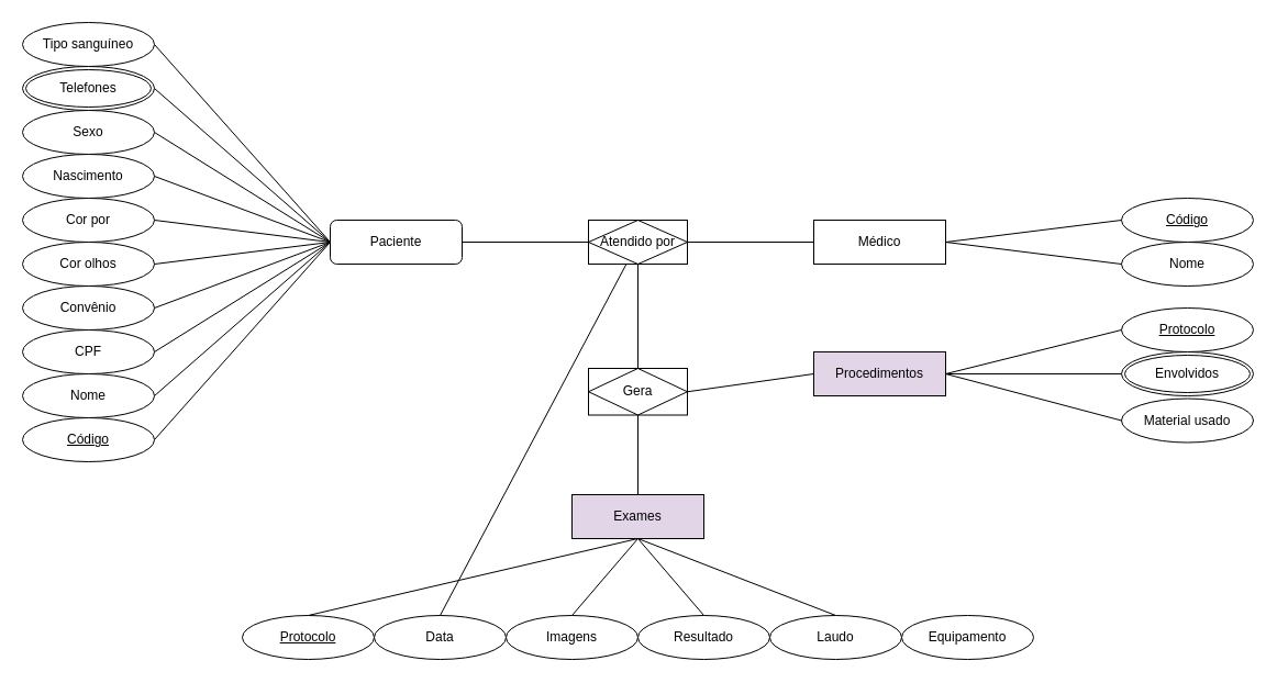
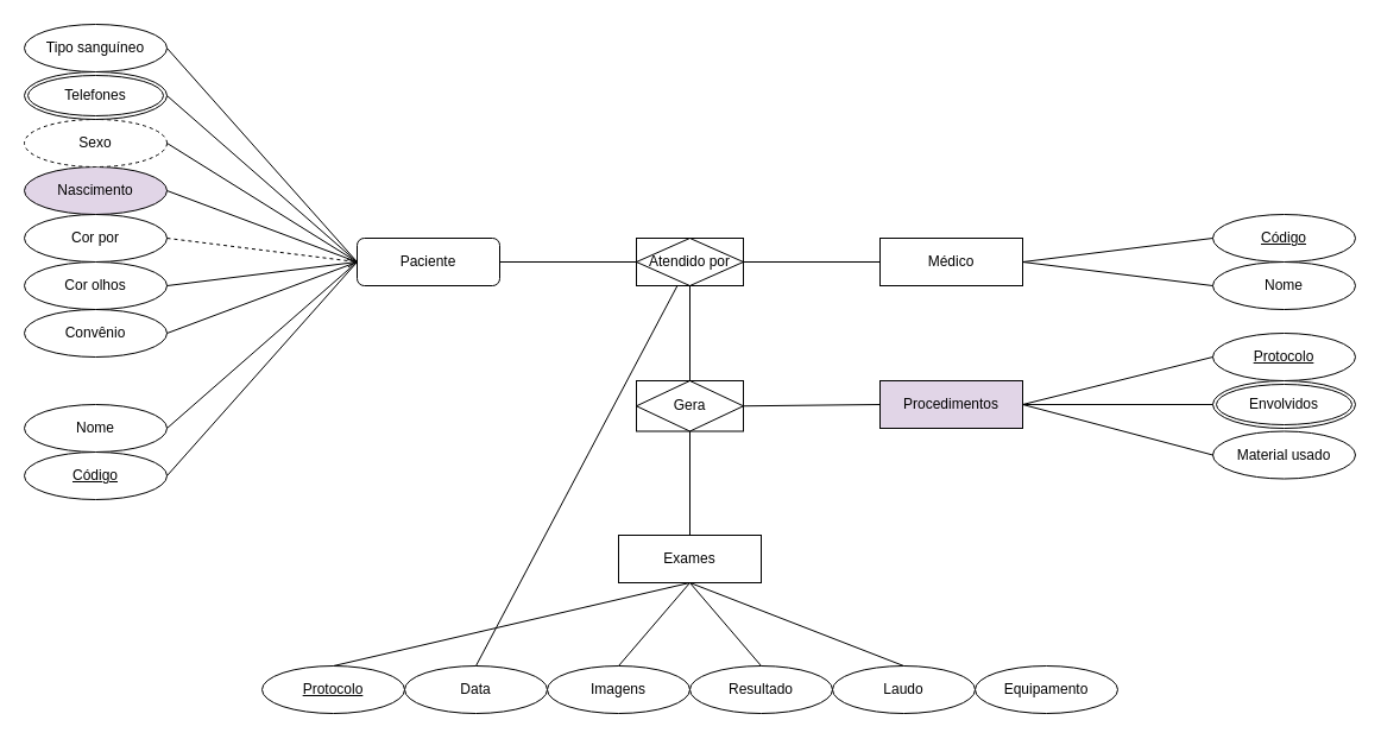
  <mxCell id="0" />
  <mxCell id="1" parent="0" />
  <mxCell id="2" value="Paciente" style="whiteSpace=wrap;html=1;align=center;rounded=1;" vertex="1" parent="1"><mxGeometry x="300" y="200" width="120" height="40" as="geometry" /></mxCell>
  <mxCell id="3" value="Código" style="ellipse;whiteSpace=wrap;html=1;align=center;fontStyle=4;" vertex="1" parent="1"><mxGeometry x="20" y="380" width="120" height="40" as="geometry" /></mxCell>
  <mxCell id="4" value="Nome" style="ellipse;whiteSpace=wrap;html=1;align=center;" vertex="1" parent="1"><mxGeometry x="20" y="340" width="120" height="40" as="geometry" /></mxCell>
- <mxCell id="5" value="CPF" style="ellipse;whiteSpace=wrap;html=1;align=center;" vertex="1" parent="1"><mxGeometry x="20" y="300" width="120" height="40" as="geometry" /></mxCell>
  <mxCell id="6" value="Convênio" style="ellipse;whiteSpace=wrap;html=1;align=center;" vertex="1" parent="1"><mxGeometry x="20" y="260" width="120" height="40" as="geometry" /></mxCell>
  <mxCell id="7" value="Cor olhos" style="ellipse;whiteSpace=wrap;html=1;align=center;" vertex="1" parent="1"><mxGeometry x="20" y="220" width="120" height="40" as="geometry" /></mxCell>
  <mxCell id="8" value="Cor por" style="ellipse;whiteSpace=wrap;html=1;align=center;" vertex="1" parent="1"><mxGeometry x="20" y="180" width="120" height="40" as="geometry" /></mxCell>
- <mxCell id="9" value="Nascimento" style="ellipse;whiteSpace=wrap;html=1;align=center;" vertex="1" parent="1"><mxGeometry x="20" y="140" width="120" height="40" as="geometry" /></mxCell>
- <mxCell id="10" value="Sexo" style="ellipse;whiteSpace=wrap;html=1;align=center;" vertex="1" parent="1"><mxGeometry x="20" y="100" width="120" height="40" as="geometry" /></mxCell>
+ <mxCell id="9" value="Nascimento" style="ellipse;whiteSpace=wrap;html=1;align=center;fillColor=#e1d5e7;" vertex="1" parent="1"><mxGeometry x="20" y="140" width="120" height="40" as="geometry" /></mxCell>
+ <mxCell id="10" value="Sexo" style="ellipse;whiteSpace=wrap;html=1;align=center;dashed=1;" vertex="1" parent="1"><mxGeometry x="20" y="100" width="120" height="40" as="geometry" /></mxCell>
  <mxCell id="11" value="Telefones" style="ellipse;shape=doubleEllipse;margin=3;whiteSpace=wrap;html=1;align=center;fontFamily=Helvetica;fontSize=12;fontColor=default;strokeColor=default;fillColor=default;" vertex="1" parent="1"><mxGeometry x="20" y="60" width="120" height="40" as="geometry" /></mxCell>
  <mxCell id="12" value="Tipo sanguíneo" style="ellipse;whiteSpace=wrap;html=1;align=center;" vertex="1" parent="1"><mxGeometry x="20" y="20" width="120" height="40" as="geometry" /></mxCell>
  <mxCell id="13" value="" style="endArrow=none;html=1;rounded=0;exitX=1;exitY=0.5;exitDx=0;exitDy=0;entryX=0;entryY=0.5;entryDx=0;entryDy=0;" edge="1" parent="1" source="12" target="2"><mxGeometry width="50" height="50" relative="1" as="geometry"><mxPoint x="150" y="60" as="sourcePoint" /><mxPoint x="200" y="10" as="targetPoint" /></mxGeometry></mxCell>
  <mxCell id="14" value="" style="endArrow=none;html=1;rounded=0;entryX=0;entryY=0.5;entryDx=0;entryDy=0;exitX=1;exitY=0.5;exitDx=0;exitDy=0;" edge="1" parent="1" source="11" target="2"><mxGeometry width="50" height="50" relative="1" as="geometry"><mxPoint x="150" y="110" as="sourcePoint" /><mxPoint x="300" y="260" as="targetPoint" /></mxGeometry></mxCell>
  <mxCell id="15" value="" style="endArrow=none;html=1;rounded=0;entryX=0;entryY=0.5;entryDx=0;entryDy=0;exitX=1;exitY=0.5;exitDx=0;exitDy=0;" edge="1" parent="1" source="10" target="2"><mxGeometry width="50" height="50" relative="1" as="geometry"><mxPoint x="154" y="210" as="sourcePoint" /><mxPoint x="314" y="350" as="targetPoint" /></mxGeometry></mxCell>
  <mxCell id="16" value="" style="endArrow=none;html=1;rounded=0;entryX=0;entryY=0.5;entryDx=0;entryDy=0;exitX=1;exitY=0.5;exitDx=0;exitDy=0;" edge="1" parent="1" source="9" target="2"><mxGeometry width="50" height="50" relative="1" as="geometry"><mxPoint x="140" y="170" as="sourcePoint" /><mxPoint x="300" y="270" as="targetPoint" /></mxGeometry></mxCell>
- <mxCell id="17" value="" style="endArrow=none;html=1;rounded=0;entryX=0;entryY=0.5;entryDx=0;entryDy=0;exitX=1;exitY=0.5;exitDx=0;exitDy=0;" edge="1" parent="1" source="8" target="2"><mxGeometry width="50" height="50" relative="1" as="geometry"><mxPoint x="140" y="220" as="sourcePoint" /><mxPoint x="300" y="280" as="targetPoint" /></mxGeometry></mxCell>
- <mxCell id="18" value="" style="endArrow=none;html=1;rounded=0;exitX=1;exitY=0.5;exitDx=0;exitDy=0;entryX=0;entryY=0.5;entryDx=0;entryDy=0;" edge="1" parent="1" source="7" target="2"><mxGeometry width="50" height="50" relative="1" as="geometry"><mxPoint x="150" y="210" as="sourcePoint" /><mxPoint x="300" y="260" as="targetPoint" /></mxGeometry></mxCell>
+ <mxCell id="17" value="" style="endArrow=none;html=1;rounded=0;entryX=0;entryY=0.5;entryDx=0;entryDy=0;exitX=1;exitY=0.5;exitDx=0;exitDy=0;dashed=1;" edge="1" parent="1" source="8" target="2"><mxGeometry width="50" height="50" relative="1" as="geometry"><mxPoint x="140" y="220" as="sourcePoint" /><mxPoint x="300" y="280" as="targetPoint" /></mxGeometry></mxCell>
+ <mxCell id="18" value="" style="endArrow=open;html=1;rounded=0;exitX=1;exitY=0.5;exitDx=0;exitDy=0;entryX=0;entryY=0.5;entryDx=0;entryDy=0;" edge="1" parent="1" source="7" target="2"><mxGeometry width="50" height="50" relative="1" as="geometry"><mxPoint x="150" y="210" as="sourcePoint" /><mxPoint x="300" y="260" as="targetPoint" /></mxGeometry></mxCell>
  <mxCell id="19" value="" style="endArrow=none;html=1;rounded=0;exitX=1;exitY=0.5;exitDx=0;exitDy=0;entryX=0;entryY=0.5;entryDx=0;entryDy=0;" edge="1" parent="1" source="6" target="2"><mxGeometry width="50" height="50" relative="1" as="geometry"><mxPoint x="140" y="300" as="sourcePoint" /><mxPoint x="300" y="280" as="targetPoint" /></mxGeometry></mxCell>
- <mxCell id="20" value="" style="endArrow=none;html=1;rounded=0;exitX=1;exitY=0.5;exitDx=0;exitDy=0;entryX=0;entryY=0.5;entryDx=0;entryDy=0;" edge="1" parent="1" source="5" target="2"><mxGeometry width="50" height="50" relative="1" as="geometry"><mxPoint x="154" y="320" as="sourcePoint" /><mxPoint x="314" y="300" as="targetPoint" /></mxGeometry></mxCell>
  <mxCell id="21" value="" style="endArrow=none;html=1;rounded=0;exitX=1;exitY=0.5;exitDx=0;exitDy=0;entryX=0;entryY=0.5;entryDx=0;entryDy=0;" edge="1" parent="1" source="4" target="2"><mxGeometry width="50" height="50" relative="1" as="geometry"><mxPoint x="150" y="330" as="sourcePoint" /><mxPoint x="300" y="280" as="targetPoint" /></mxGeometry></mxCell>
  <mxCell id="22" value="" style="endArrow=none;html=1;rounded=0;exitX=1;exitY=0.5;exitDx=0;exitDy=0;entryX=0;entryY=0.5;entryDx=0;entryDy=0;" edge="1" parent="1" source="3" target="2"><mxGeometry width="50" height="50" relative="1" as="geometry"><mxPoint x="154" y="400" as="sourcePoint" /><mxPoint x="314" y="300" as="targetPoint" /></mxGeometry></mxCell>
- <mxCell id="23" value="Exames" style="whiteSpace=wrap;html=1;align=center;fillColor=#e1d5e7;" vertex="1" parent="1"><mxGeometry x="520" y="450" width="120" height="40" as="geometry" /></mxCell>
+ <mxCell id="23" value="Exames" style="whiteSpace=wrap;html=1;align=center;" vertex="1" parent="1"><mxGeometry x="520" y="450" width="120" height="40" as="geometry" /></mxCell>
  <mxCell id="24" value="Data" style="ellipse;whiteSpace=wrap;html=1;align=center;" vertex="1" parent="1"><mxGeometry x="340" y="560" width="120" height="40" as="geometry" /></mxCell>
  <mxCell id="25" value="Protocolo" style="ellipse;whiteSpace=wrap;html=1;align=center;fontStyle=4;" vertex="1" parent="1"><mxGeometry x="220" y="560" width="120" height="40" as="geometry" /></mxCell>
  <mxCell id="26" value="Imagens" style="ellipse;whiteSpace=wrap;html=1;align=center;" vertex="1" parent="1"><mxGeometry x="460" y="560" width="120" height="40" as="geometry" /></mxCell>
  <mxCell id="27" value="Resultado" style="ellipse;whiteSpace=wrap;html=1;align=center;" vertex="1" parent="1"><mxGeometry x="580" y="560" width="120" height="40" as="geometry" /></mxCell>
  <mxCell id="28" value="Laudo" style="ellipse;whiteSpace=wrap;html=1;align=center;" vertex="1" parent="1"><mxGeometry x="700" y="560" width="120" height="40" as="geometry" /></mxCell>
  <mxCell id="29" value="Equipamento" style="ellipse;whiteSpace=wrap;html=1;align=center;" vertex="1" parent="1"><mxGeometry x="820" y="560" width="120" height="40" as="geometry" /></mxCell>
  <mxCell id="30" value="" style="endArrow=none;html=1;rounded=0;entryX=0.5;entryY=1;entryDx=0;entryDy=0;" edge="1" parent="1" target="23"><mxGeometry width="50" height="50" relative="1" as="geometry"><mxPoint x="280" y="560" as="sourcePoint" /><mxPoint x="240" y="470" as="targetPoint" /></mxGeometry></mxCell>
  <mxCell id="31" value="" style="endArrow=none;html=1;rounded=0;exitX=0.5;exitY=0;exitDx=0;exitDy=0;" edge="1" parent="1" source="24" target="47"><mxGeometry width="50" height="50" relative="1" as="geometry"><mxPoint x="130" y="550" as="sourcePoint" /><mxPoint x="430" y="490" as="targetPoint" /></mxGeometry></mxCell>
  <mxCell id="32" value="" style="endArrow=none;html=1;rounded=0;exitX=0.5;exitY=0;exitDx=0;exitDy=0;entryX=0.5;entryY=1;entryDx=0;entryDy=0;" edge="1" parent="1" source="26" target="23"><mxGeometry width="50" height="50" relative="1" as="geometry"><mxPoint x="410" y="550" as="sourcePoint" /><mxPoint x="590" y="490" as="targetPoint" /></mxGeometry></mxCell>
  <mxCell id="33" value="" style="endArrow=none;html=1;rounded=0;exitX=0.5;exitY=0;exitDx=0;exitDy=0;entryX=0.5;entryY=1;entryDx=0;entryDy=0;" edge="1" parent="1" source="27" target="23"><mxGeometry width="50" height="50" relative="1" as="geometry"><mxPoint x="700" y="560" as="sourcePoint" /><mxPoint x="760" y="480" as="targetPoint" /></mxGeometry></mxCell>
  <mxCell id="34" value="" style="endArrow=none;html=1;rounded=0;exitX=0.5;exitY=0;exitDx=0;exitDy=0;entryX=0.5;entryY=1;entryDx=0;entryDy=0;" edge="1" parent="1" source="28" target="23"><mxGeometry width="50" height="50" relative="1" as="geometry"><mxPoint x="730" y="540" as="sourcePoint" /><mxPoint x="670" y="460" as="targetPoint" /></mxGeometry></mxCell>
  <mxCell id="35" value="" style="endArrow=none;html=1;rounded=0;exitX=1;exitY=0.5;exitDx=0;exitDy=0;entryX=0;entryY=0.5;entryDx=0;entryDy=0;" edge="1" parent="1" source="2" target="47"><mxGeometry width="50" height="50" relative="1" as="geometry"><mxPoint x="440" y="250" as="sourcePoint" /><mxPoint x="530" y="220" as="targetPoint" /></mxGeometry></mxCell>
- <mxCell id="36" value="Gera" style="shape=associativeEntity;whiteSpace=wrap;html=1;align=center;fontFamily=Helvetica;fontSize=12;fontColor=default;strokeColor=default;fillColor=default;" vertex="1" parent="1"><mxGeometry x="535" y="335" width="90" height="42.5" as="geometry" /></mxCell>
+ <mxCell id="36" value="Gera" style="shape=associativeEntity;whiteSpace=wrap;html=1;align=center;fontFamily=Helvetica;fontSize=12;fontColor=default;strokeColor=default;fillColor=default;" vertex="1" parent="1"><mxGeometry x="535" y="320" width="90" height="42.5" as="geometry" /></mxCell>
  <mxCell id="37" value="" style="endArrow=none;html=1;rounded=0;entryX=0.5;entryY=1;entryDx=0;entryDy=0;exitX=0.5;exitY=0;exitDx=0;exitDy=0;" edge="1" parent="1" source="23" target="36"><mxGeometry width="50" height="50" relative="1" as="geometry"><mxPoint x="580" y="450" as="sourcePoint" /><mxPoint x="580" y="370" as="targetPoint" /></mxGeometry></mxCell>
  <mxCell id="38" value="Médico" style="whiteSpace=wrap;html=1;align=center;" vertex="1" parent="1"><mxGeometry x="740" y="200" width="120" height="40" as="geometry" /></mxCell>
  <mxCell id="39" value="Código" style="ellipse;whiteSpace=wrap;html=1;align=center;fontStyle=4;" vertex="1" parent="1"><mxGeometry x="1020" y="180" width="120" height="40" as="geometry" /></mxCell>
  <mxCell id="40" value="Nome" style="ellipse;whiteSpace=wrap;html=1;align=center;" vertex="1" parent="1"><mxGeometry x="1020" y="220" width="120" height="40" as="geometry" /></mxCell>
  <mxCell id="41" value="" style="endArrow=none;html=1;rounded=0;exitX=1;exitY=0.5;exitDx=0;exitDy=0;entryX=0;entryY=0.5;entryDx=0;entryDy=0;" edge="1" parent="1" source="47" target="38"><mxGeometry width="50" height="50" relative="1" as="geometry"><mxPoint x="630" y="220" as="sourcePoint" /><mxPoint x="690" y="250" as="targetPoint" /></mxGeometry></mxCell>
  <mxCell id="42" value="" style="endArrow=none;html=1;rounded=0;exitX=1;exitY=0.5;exitDx=0;exitDy=0;entryX=0;entryY=0.5;entryDx=0;entryDy=0;" edge="1" parent="1" source="38" target="39"><mxGeometry width="50" height="50" relative="1" as="geometry"><mxPoint x="890" y="250" as="sourcePoint" /><mxPoint x="940" y="200" as="targetPoint" /></mxGeometry></mxCell>
  <mxCell id="43" value="" style="endArrow=none;html=1;rounded=0;exitX=1;exitY=0.5;exitDx=0;exitDy=0;entryX=0;entryY=0.5;entryDx=0;entryDy=0;" edge="1" parent="1" source="38" target="40"><mxGeometry width="50" height="50" relative="1" as="geometry"><mxPoint x="860" y="245" as="sourcePoint" /><mxPoint x="1020" y="220" as="targetPoint" /></mxGeometry></mxCell>
  <mxCell id="44" value="" style="endArrow=none;html=1;rounded=0;entryX=0.5;entryY=1;entryDx=0;entryDy=0;exitX=0.5;exitY=0;exitDx=0;exitDy=0;" edge="1" parent="1" source="36" target="47"><mxGeometry width="50" height="50" relative="1" as="geometry"><mxPoint x="580" y="320" as="sourcePoint" /><mxPoint x="580" y="245" as="targetPoint" /></mxGeometry></mxCell>
  <mxCell id="45" value="" style="endArrow=none;html=1;rounded=0;exitX=1;exitY=0.5;exitDx=0;exitDy=0;entryX=0;entryY=0.5;entryDx=0;entryDy=0;" edge="1" parent="1" source="36" target="46"><mxGeometry width="50" height="50" relative="1" as="geometry"><mxPoint x="730" y="380" as="sourcePoint" /><mxPoint x="740" y="345" as="targetPoint" /></mxGeometry></mxCell>
  <mxCell id="46" value="Procedimentos" style="whiteSpace=wrap;html=1;align=center;fillColor=#e1d5e7;" vertex="1" parent="1"><mxGeometry x="740" y="320" width="120" height="40" as="geometry" /></mxCell>
  <mxCell id="47" value="Atendido por" style="shape=associativeEntity;whiteSpace=wrap;html=1;align=center;fontFamily=Helvetica;fontSize=12;fontColor=default;strokeColor=default;fillColor=default;" vertex="1" parent="1"><mxGeometry x="535" y="200" width="90" height="40" as="geometry" /></mxCell>
  <mxCell id="48" value="Envolvidos" style="ellipse;shape=doubleEllipse;margin=3;whiteSpace=wrap;html=1;align=center;fontFamily=Helvetica;fontSize=12;fontColor=default;strokeColor=default;fillColor=default;" vertex="1" parent="1"><mxGeometry x="1020" y="320" width="120" height="40" as="geometry" /></mxCell>
  <mxCell id="49" value="Protocolo" style="ellipse;whiteSpace=wrap;html=1;align=center;fontStyle=4;" vertex="1" parent="1"><mxGeometry x="1020" y="280" width="120" height="40" as="geometry" /></mxCell>
  <mxCell id="50" value="Material usado" style="ellipse;whiteSpace=wrap;html=1;align=center;" vertex="1" parent="1"><mxGeometry x="1020" y="362.5" width="120" height="40" as="geometry" /></mxCell>
  <mxCell id="51" value="" style="endArrow=none;html=1;rounded=0;exitX=1;exitY=0.5;exitDx=0;exitDy=0;entryX=0;entryY=0.5;entryDx=0;entryDy=0;" edge="1" parent="1" source="46" target="49"><mxGeometry width="50" height="50" relative="1" as="geometry"><mxPoint x="930" y="370" as="sourcePoint" /><mxPoint x="980" y="320" as="targetPoint" /></mxGeometry></mxCell>
  <mxCell id="52" value="" style="endArrow=none;html=1;rounded=0;exitX=1;exitY=0.5;exitDx=0;exitDy=0;entryX=0;entryY=0.5;entryDx=0;entryDy=0;" edge="1" parent="1" source="46" target="48"><mxGeometry width="50" height="50" relative="1" as="geometry"><mxPoint x="860" y="360" as="sourcePoint" /><mxPoint x="1020" y="320" as="targetPoint" /></mxGeometry></mxCell>
  <mxCell id="53" value="" style="endArrow=none;html=1;rounded=0;entryX=0;entryY=0.5;entryDx=0;entryDy=0;" edge="1" parent="1" target="50"><mxGeometry width="50" height="50" relative="1" as="geometry"><mxPoint x="860" y="340" as="sourcePoint" /><mxPoint x="1020" y="380" as="targetPoint" /></mxGeometry></mxCell>
